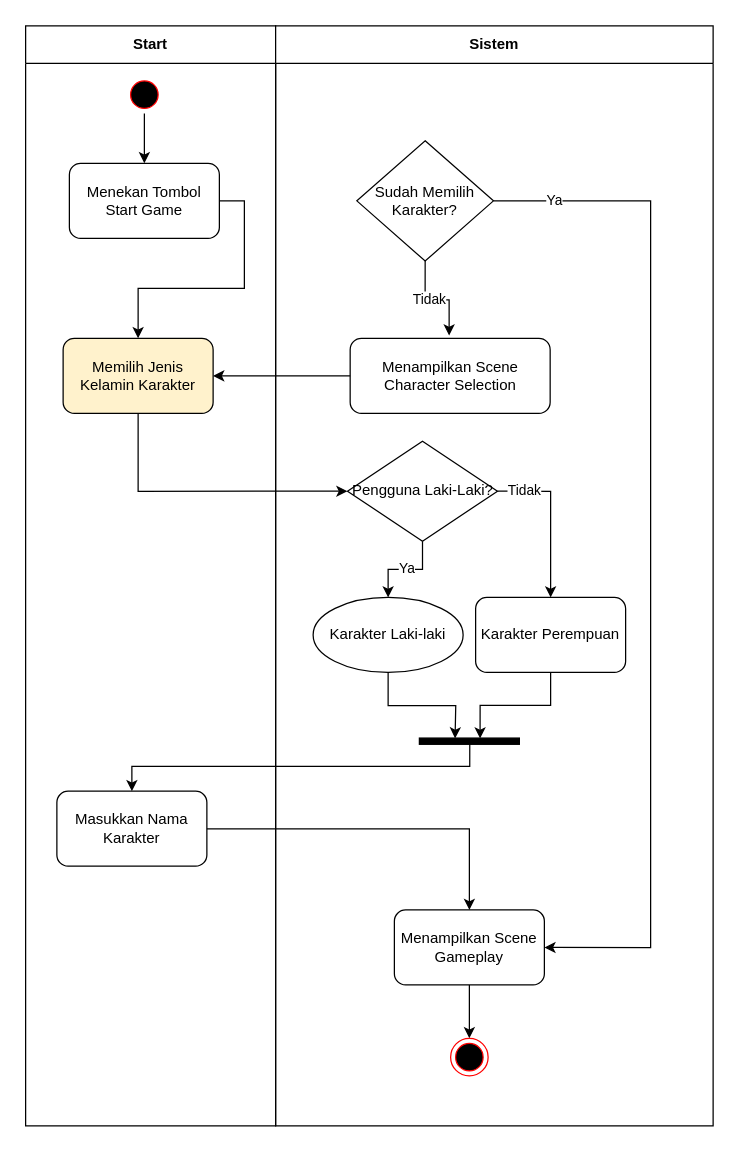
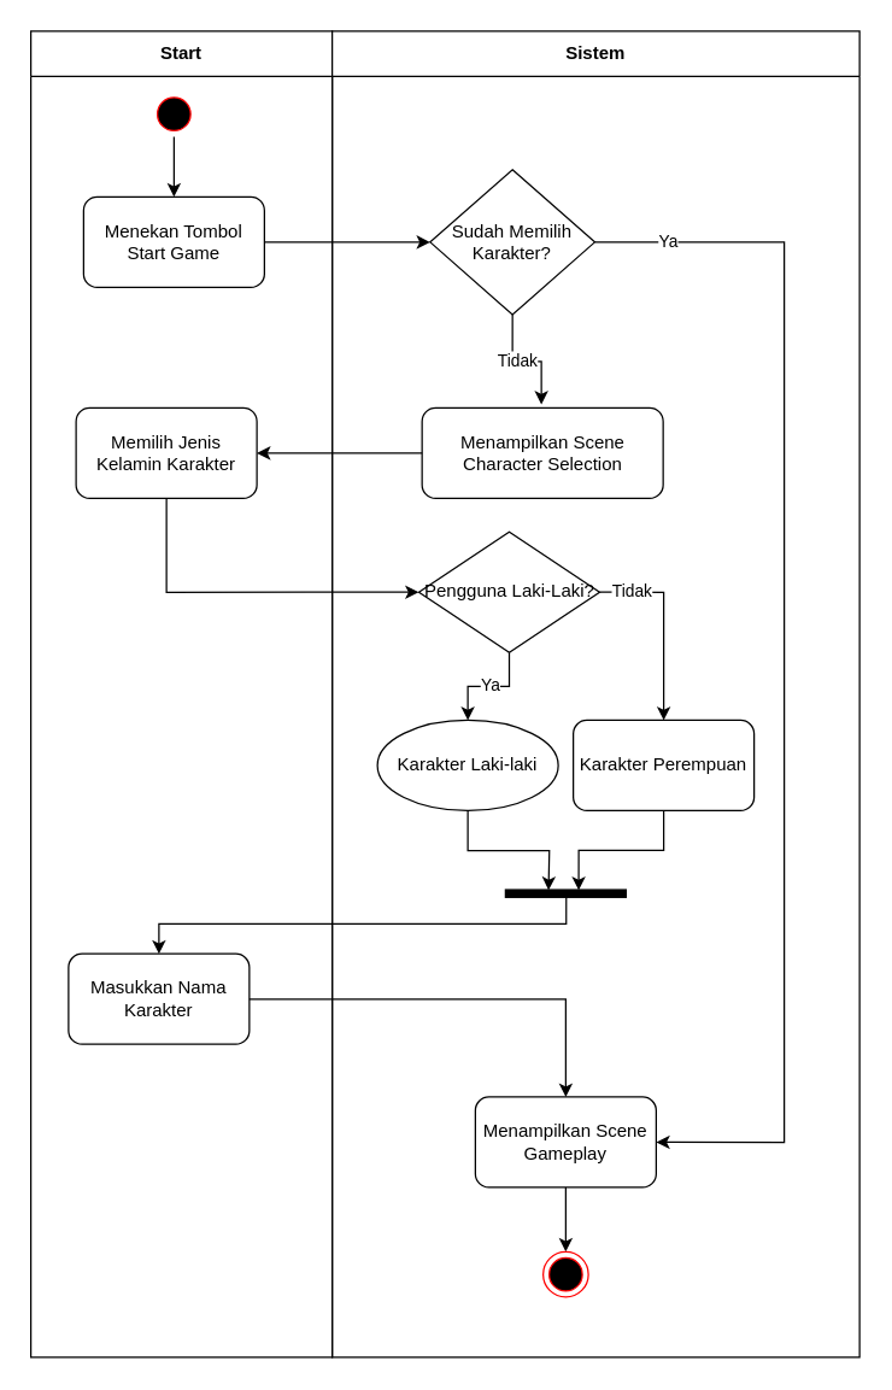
  <mxCell id="0" />
  <mxCell id="1" parent="0" />
  <mxCell id="2" value="Start" style="swimlane;whiteSpace=wrap;html=1;startSize=30;" parent="1" vertex="1"><mxGeometry x="20" y="20" width="200" height="880" as="geometry" /></mxCell>
  <mxCell id="3" style="edgeStyle=orthogonalEdgeStyle;rounded=0;orthogonalLoop=1;jettySize=auto;html=1;entryX=0.5;entryY=0;entryDx=0;entryDy=0;" parent="2" source="4" target="5" edge="1"><mxGeometry relative="1" as="geometry"><mxPoint x="95" y="110" as="targetPoint" /></mxGeometry></mxCell>
  <mxCell id="4" value="" style="ellipse;html=1;shape=startState;fillColor=#000000;strokeColor=#ff0000;" parent="2" vertex="1"><mxGeometry x="80" y="40" width="30" height="30" as="geometry" /></mxCell>
  <mxCell id="5" value="Menekan Tombol Start Game" style="whiteSpace=wrap;html=1;rounded=1;" vertex="1" parent="2"><mxGeometry x="35" y="110" width="120" height="60" as="geometry" /></mxCell>
- <mxCell id="6" value="Memilih Jenis Kelamin Karakter" style="whiteSpace=wrap;html=1;rounded=1;fillColor=#fff2cc;" vertex="1" parent="2"><mxGeometry x="30" y="250" width="120" height="60" as="geometry" /></mxCell>
+ <mxCell id="6" value="Memilih Jenis Kelamin Karakter" style="whiteSpace=wrap;html=1;rounded=1;" vertex="1" parent="2"><mxGeometry x="30" y="250" width="120" height="60" as="geometry" /></mxCell>
  <mxCell id="7" value="Sistem" style="swimlane;whiteSpace=wrap;html=1;startSize=30;" parent="1" vertex="1"><mxGeometry x="220" y="20" width="350" height="880" as="geometry" /></mxCell>
  <mxCell id="8" value="Masukkan Nama Karakter" style="whiteSpace=wrap;html=1;rounded=1;" vertex="1" parent="7"><mxGeometry x="-175" y="612.25" width="120" height="60" as="geometry" /></mxCell>
  <mxCell id="9" style="edgeStyle=orthogonalEdgeStyle;rounded=0;orthogonalLoop=1;jettySize=auto;html=1;entryX=1;entryY=0.5;entryDx=0;entryDy=0;exitX=1;exitY=0.5;exitDx=0;exitDy=0;" edge="1" parent="7" source="11" target="14"><mxGeometry relative="1" as="geometry"><Array as="points"><mxPoint x="300" y="140" /><mxPoint x="300" y="737" /></Array></mxGeometry></mxCell>
  <mxCell id="10" value="Ya" style="edgeLabel;html=1;align=center;verticalAlign=middle;resizable=0;points=[];" vertex="1" connectable="0" parent="9"><mxGeometry x="-0.88" y="1" relative="1" as="geometry"><mxPoint as="offset" /></mxGeometry></mxCell>
  <mxCell id="11" value="Sudah Memilih Karakter?" style="rhombus;whiteSpace=wrap;html=1;" vertex="1" parent="7"><mxGeometry x="65" y="91.88" width="109.26" height="96.25" as="geometry" /></mxCell>
  <mxCell id="12" value="Menampilkan Scene Character Selection" style="whiteSpace=wrap;html=1;rounded=1;" vertex="1" parent="7"><mxGeometry x="59.63" y="250" width="160" height="60" as="geometry" /></mxCell>
  <mxCell id="13" style="edgeStyle=orthogonalEdgeStyle;rounded=0;orthogonalLoop=1;jettySize=auto;html=1;entryX=0.5;entryY=0;entryDx=0;entryDy=0;" edge="1" parent="7" source="14" target="27"><mxGeometry relative="1" as="geometry" /></mxCell>
  <mxCell id="14" value="Menampilkan Scene Gameplay" style="whiteSpace=wrap;html=1;rounded=1;" vertex="1" parent="7"><mxGeometry x="95" y="707.25" width="120" height="60" as="geometry" /></mxCell>
  <mxCell id="15" style="edgeStyle=orthogonalEdgeStyle;rounded=0;orthogonalLoop=1;jettySize=auto;html=1;exitX=0.5;exitY=1;exitDx=0;exitDy=0;entryX=0.495;entryY=-0.037;entryDx=0;entryDy=0;entryPerimeter=0;" edge="1" parent="7" source="11" target="12"><mxGeometry relative="1" as="geometry" /></mxCell>
  <mxCell id="16" value="Tidak" style="edgeLabel;html=1;align=center;verticalAlign=middle;resizable=0;points=[];" vertex="1" connectable="0" parent="15"><mxGeometry x="-0.14" y="1" relative="1" as="geometry"><mxPoint as="offset" /></mxGeometry></mxCell>
  <mxCell id="17" style="edgeStyle=orthogonalEdgeStyle;rounded=0;orthogonalLoop=1;jettySize=auto;html=1;exitX=0.5;exitY=1;exitDx=0;exitDy=0;entryX=0.5;entryY=0;entryDx=0;entryDy=0;" edge="1" parent="7" source="21" target="22"><mxGeometry relative="1" as="geometry" /></mxCell>
  <mxCell id="18" value="Ya" style="edgeLabel;html=1;align=center;verticalAlign=middle;resizable=0;points=[];" vertex="1" connectable="0" parent="17"><mxGeometry x="-0.417" y="-1" relative="1" as="geometry"><mxPoint x="-12" as="offset" /></mxGeometry></mxCell>
  <mxCell id="19" style="edgeStyle=orthogonalEdgeStyle;rounded=0;orthogonalLoop=1;jettySize=auto;html=1;exitX=1;exitY=0.5;exitDx=0;exitDy=0;entryX=0.5;entryY=0;entryDx=0;entryDy=0;" edge="1" parent="7" source="21" target="23"><mxGeometry relative="1" as="geometry"><Array as="points"><mxPoint x="220" y="372" /></Array></mxGeometry></mxCell>
  <mxCell id="20" value="Tidak" style="edgeLabel;html=1;align=center;verticalAlign=middle;resizable=0;points=[];" vertex="1" connectable="0" parent="19"><mxGeometry x="-0.855" y="3" relative="1" as="geometry"><mxPoint x="12" y="2" as="offset" /></mxGeometry></mxCell>
  <mxCell id="21" value="Pengguna Laki-Laki?" style="rhombus;whiteSpace=wrap;html=1;" vertex="1" parent="7"><mxGeometry x="57.5" y="332.25" width="120" height="80" as="geometry" /></mxCell>
  <mxCell id="22" value="Karakter Laki-laki" style="ellipse;whiteSpace=wrap;html=1;" vertex="1" parent="7"><mxGeometry x="30" y="457.25" width="120" height="60" as="geometry" /></mxCell>
  <mxCell id="23" value="Karakter Perempuan" style="whiteSpace=wrap;html=1;rounded=1;" vertex="1" parent="7"><mxGeometry x="160" y="457.25" width="120" height="60" as="geometry" /></mxCell>
  <mxCell id="24" value="" style="html=1;points=[];perimeter=orthogonalPerimeter;fillColor=strokeColor;rotation=90;" vertex="1" parent="7"><mxGeometry x="152.5" y="532.25" width="5" height="80" as="geometry" /></mxCell>
  <mxCell id="25" style="edgeStyle=orthogonalEdgeStyle;rounded=0;orthogonalLoop=1;jettySize=auto;html=1;entryX=0.46;entryY=0.643;entryDx=0;entryDy=0;entryPerimeter=0;exitX=0.5;exitY=1;exitDx=0;exitDy=0;" edge="1" parent="7" source="22"><mxGeometry relative="1" as="geometry"><mxPoint x="90" y="522.25" as="sourcePoint" /><mxPoint x="143.56" y="570.05" as="targetPoint" /></mxGeometry></mxCell>
  <mxCell id="26" style="edgeStyle=orthogonalEdgeStyle;rounded=0;orthogonalLoop=1;jettySize=auto;html=1;entryX=0.06;entryY=0.393;entryDx=0;entryDy=0;entryPerimeter=0;" edge="1" parent="7" source="23" target="24"><mxGeometry relative="1" as="geometry" /></mxCell>
  <mxCell id="27" value="" style="ellipse;html=1;shape=endState;fillColor=#000000;strokeColor=#ff0000;" vertex="1" parent="7"><mxGeometry x="140" y="810" width="30" height="30" as="geometry" /></mxCell>
  <mxCell id="28" value="" style="edgeStyle=orthogonalEdgeStyle;rounded=0;orthogonalLoop=1;jettySize=auto;html=1;entryX=0.5;entryY=0;entryDx=0;entryDy=0;exitX=0.992;exitY=0.496;exitDx=0;exitDy=0;exitPerimeter=0;" edge="1" parent="7" source="24" target="8"><mxGeometry relative="1" as="geometry"><mxPoint x="150" y="582.25" as="sourcePoint" /><mxPoint x="375" y="717.25" as="targetPoint" /><Array as="points"><mxPoint x="155" y="592.25" /><mxPoint x="-115" y="592.25" /></Array></mxGeometry></mxCell>
  <mxCell id="29" style="edgeStyle=orthogonalEdgeStyle;rounded=0;orthogonalLoop=1;jettySize=auto;html=1;entryX=0.5;entryY=0;entryDx=0;entryDy=0;" edge="1" parent="7" source="8" target="14"><mxGeometry relative="1" as="geometry" /></mxCell>
- <mxCell id="30" value="" style="edgeStyle=orthogonalEdgeStyle;rounded=0;orthogonalLoop=1;jettySize=auto;html=1;exitX=1;exitY=0.5;exitDx=0;exitDy=0;" edge="1" parent="1" source="5" target="6"><mxGeometry relative="1" as="geometry"><mxPoint x="165" y="182.279" as="sourcePoint" /><mxPoint x="250" y="192.25" as="targetPoint" /></mxGeometry></mxCell>
+ <mxCell id="30" value="" style="edgeStyle=orthogonalEdgeStyle;rounded=0;orthogonalLoop=1;jettySize=auto;html=1;exitX=1;exitY=0.5;exitDx=0;exitDy=0;entryX=0;entryY=0.5;entryDx=0;entryDy=0;" edge="1" parent="1" source="5" target="11"><mxGeometry relative="1" as="geometry"><mxPoint x="165" y="182.279" as="sourcePoint" /><mxPoint x="250" y="192.25" as="targetPoint" /></mxGeometry></mxCell>
  <mxCell id="31" style="edgeStyle=orthogonalEdgeStyle;rounded=0;orthogonalLoop=1;jettySize=auto;html=1;" edge="1" parent="1" source="12" target="6"><mxGeometry relative="1" as="geometry" /></mxCell>
  <mxCell id="32" style="edgeStyle=orthogonalEdgeStyle;rounded=0;orthogonalLoop=1;jettySize=auto;html=1;exitX=0.5;exitY=1;exitDx=0;exitDy=0;entryX=0;entryY=0.5;entryDx=0;entryDy=0;" edge="1" parent="1" source="6" target="21"><mxGeometry relative="1" as="geometry" /></mxCell>
